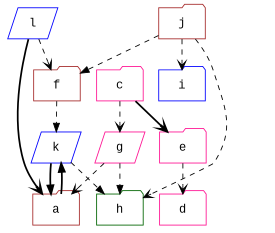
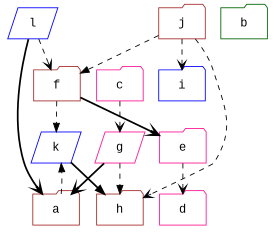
  digraph {
    fontname="Liberation Mono"
    node [color=deeppink fontname="Liberation Mono" shape=folder]
    edge [arrowhead=vee fontname="Liberation Mono" style=dashed]
-   h [color=darkgreen]
+   h [color=brown]
    k [color=blue shape=parallelogram]
    a [color=brown]
    e
    d
+   b [color=darkgreen]
    g [shape=parallelogram]
    f [color=brown]
    c
    l [color=blue shape=parallelogram]
    j [color=brown]
    i [color=blue]
-   k -> h [arrowhead=normal]
-   k -> a [arrowhead=normal style=bold]
-   a -> k [arrowhead=normal style=bold]
+   k -> h [arrowhead=normal style=bold]
+   a -> k [arrowhead=normal]
    e -> d
    g -> h [arrowhead=normal]
-   g -> a
+   g -> a [style=bold]
    f -> k [arrowhead=normal]
-   c -> e [style=bold]
+   f -> e [style=bold]
    c -> g
    l -> a [style=bold]
    l -> f
    j -> h
    j -> f [arrowhead=normal]
    j -> i
  }
